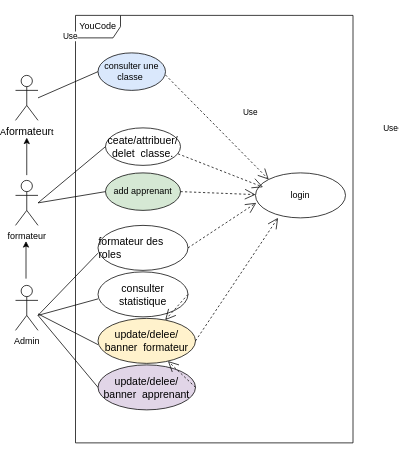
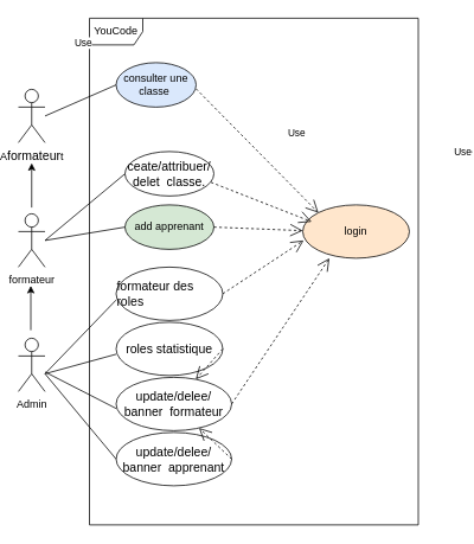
  <mxCell id="0" />
  <mxCell id="1" parent="0" />
  <mxCell id="2" value="YouCode" style="shape=umlFrame;whiteSpace=wrap;html=1;" vertex="1" parent="1"><mxGeometry x="100" y="20" width="370" height="570" as="geometry" /></mxCell>
  <mxCell id="3" value="A&lt;span style=&quot;font-family: &amp;#34;nunito sans&amp;#34; , sans-serif ; font-size: 14px ; text-align: left&quot;&gt;formateur&lt;/span&gt;t" style="shape=umlActor;verticalLabelPosition=bottom;labelBackgroundColor=#ffffff;verticalAlign=top;html=1;" vertex="1" parent="1"><mxGeometry x="20" y="100" width="30" height="60" as="geometry" /></mxCell>
  <mxCell id="4" value="consulter une classe&amp;nbsp;" style="ellipse;whiteSpace=wrap;html=1;fillColor=#dae8fc;" vertex="1" parent="1"><mxGeometry x="130" y="70" width="90" height="50" as="geometry" /></mxCell>
  <mxCell id="5" value="formateur" style="shape=umlActor;verticalLabelPosition=bottom;labelBackgroundColor=#ffffff;verticalAlign=top;html=1;" vertex="1" parent="1"><mxGeometry x="20" y="240" width="30" height="60" as="geometry" /></mxCell>
  <mxCell id="6" value="&lt;span style=&quot;font-family: &amp;#34;nunito sans&amp;#34; , sans-serif ; font-size: 14px ; text-align: left&quot;&gt;ceate/attribuer/ delet&amp;nbsp; classe.&lt;/span&gt;" style="ellipse;whiteSpace=wrap;html=1;" vertex="1" parent="1"><mxGeometry x="140" y="170" width="100" height="50" as="geometry" /></mxCell>
  <mxCell id="7" value="add apprenant" style="ellipse;whiteSpace=wrap;html=1;fillColor=#d5e8d4;" vertex="1" parent="1"><mxGeometry x="140" y="230" width="100" height="50" as="geometry" /></mxCell>
  <mxCell id="8" value="" style="endArrow=none;html=1;" edge="1" parent="1"><mxGeometry width="50" height="50" relative="1" as="geometry"><mxPoint x="50" y="130" as="sourcePoint" /><mxPoint x="130" y="95" as="targetPoint" /></mxGeometry></mxCell>
  <mxCell id="9" value="" style="endArrow=none;html=1;" edge="1" parent="1"><mxGeometry width="50" height="50" relative="1" as="geometry"><mxPoint x="50" y="270" as="sourcePoint" /><mxPoint x="140" y="195" as="targetPoint" /></mxGeometry></mxCell>
  <mxCell id="10" value="" style="endArrow=none;html=1;" edge="1" parent="1"><mxGeometry width="50" height="50" relative="1" as="geometry"><mxPoint x="50" y="270" as="sourcePoint" /><mxPoint x="140" y="255" as="targetPoint" /></mxGeometry></mxCell>
  <mxCell id="11" value="Admin" style="shape=umlActor;verticalLabelPosition=bottom;labelBackgroundColor=#ffffff;verticalAlign=top;html=1;outlineConnect=0;" vertex="1" parent="1"><mxGeometry x="20" y="380" width="30" height="60" as="geometry" /></mxCell>
  <mxCell id="12" value="&lt;div style=&quot;text-align: left&quot;&gt;&lt;span style=&quot;font-size: 14px&quot;&gt;&lt;font face=&quot;Nunito Sans, sans-serif&quot;&gt;formateur des roles&amp;nbsp;&lt;/font&gt;&lt;/span&gt;&lt;/div&gt;" style="ellipse;whiteSpace=wrap;html=1;" vertex="1" parent="1"><mxGeometry x="130" y="300" width="120" height="60" as="geometry" /></mxCell>
- <mxCell id="13" value="&lt;font face=&quot;Nunito Sans, sans-serif&quot;&gt;&lt;span style=&quot;font-size: 14px&quot;&gt;consulter statistique&lt;/span&gt;&lt;/font&gt;" style="ellipse;whiteSpace=wrap;html=1;" vertex="1" parent="1"><mxGeometry x="130" y="362" width="120" height="60" as="geometry" /></mxCell>
- <mxCell id="14" value="&lt;span style=&quot;font-family: &amp;#34;nunito sans&amp;#34; , sans-serif ; font-size: 14px ; text-align: left&quot;&gt;update/delee/&lt;br&gt;banner&amp;nbsp; formateur&lt;/span&gt;" style="ellipse;whiteSpace=wrap;html=1;fillColor=#fff2cc;" vertex="1" parent="1"><mxGeometry x="130" y="424" width="130" height="60" as="geometry" /></mxCell>
- <mxCell id="15" value="&lt;span style=&quot;font-family: &amp;#34;nunito sans&amp;#34; , sans-serif ; font-size: 14px ; text-align: left&quot;&gt;update/delee/&lt;br&gt;banner&amp;nbsp; apprenant&lt;/span&gt;" style="ellipse;whiteSpace=wrap;html=1;fillColor=#e1d5e7;" vertex="1" parent="1"><mxGeometry x="130" y="486" width="130" height="60" as="geometry" /></mxCell>
+ <mxCell id="13" value="&lt;font face=&quot;Nunito Sans, sans-serif&quot;&gt;&lt;span style=&quot;font-size: 14px&quot;&gt;roles statistique&lt;/span&gt;&lt;/font&gt;" style="ellipse;whiteSpace=wrap;html=1;" vertex="1" parent="1"><mxGeometry x="130" y="362" width="120" height="60" as="geometry" /></mxCell>
+ <mxCell id="14" value="&lt;span style=&quot;font-family: &amp;#34;nunito sans&amp;#34; , sans-serif ; font-size: 14px ; text-align: left&quot;&gt;update/delee/&lt;br&gt;banner&amp;nbsp; formateur&lt;/span&gt;" style="ellipse;whiteSpace=wrap;html=1;" vertex="1" parent="1"><mxGeometry x="130" y="424" width="130" height="60" as="geometry" /></mxCell>
+ <mxCell id="15" value="&lt;span style=&quot;font-family: &amp;#34;nunito sans&amp;#34; , sans-serif ; font-size: 14px ; text-align: left&quot;&gt;update/delee/&lt;br&gt;banner&amp;nbsp; apprenant&lt;/span&gt;" style="ellipse;whiteSpace=wrap;html=1;" vertex="1" parent="1"><mxGeometry x="130" y="486" width="130" height="60" as="geometry" /></mxCell>
  <mxCell id="16" value="" style="endArrow=none;html=1;" edge="1" parent="1"><mxGeometry width="50" height="50" relative="1" as="geometry"><mxPoint x="50" y="420" as="sourcePoint" /><mxPoint x="130" y="337" as="targetPoint" /></mxGeometry></mxCell>
  <mxCell id="17" value="" style="endArrow=none;html=1;" edge="1" parent="1"><mxGeometry width="50" height="50" relative="1" as="geometry"><mxPoint x="50" y="420" as="sourcePoint" /><mxPoint x="130" y="398" as="targetPoint" /></mxGeometry></mxCell>
  <mxCell id="18" value="" style="endArrow=none;html=1;" edge="1" parent="1"><mxGeometry width="50" height="50" relative="1" as="geometry"><mxPoint x="50" y="418" as="sourcePoint" /><mxPoint x="130" y="459" as="targetPoint" /></mxGeometry></mxCell>
  <mxCell id="19" value="" style="endArrow=none;html=1;" edge="1" parent="1"><mxGeometry width="50" height="50" relative="1" as="geometry"><mxPoint x="50" y="420" as="sourcePoint" /><mxPoint x="130" y="516" as="targetPoint" /></mxGeometry></mxCell>
- <mxCell id="20" value="login" style="ellipse;whiteSpace=wrap;html=1;" vertex="1" parent="1"><mxGeometry x="340" y="230" width="120" height="60" as="geometry" /></mxCell>
+ <mxCell id="20" value="login" style="ellipse;whiteSpace=wrap;html=1;fillColor=#ffe6cc;" vertex="1" parent="1"><mxGeometry x="340" y="230" width="120" height="60" as="geometry" /></mxCell>
  <mxCell id="21" value="Use" style="endArrow=open;endSize=12;dashed=1;html=1;entryX=0;entryY=0;entryDx=0;entryDy=0;" edge="1" parent="1" target="20"><mxGeometry x="1" y="177" width="160" relative="1" as="geometry"><mxPoint x="220" y="99.5" as="sourcePoint" /><mxPoint x="380" y="99.5" as="targetPoint" /><mxPoint x="37" y="55" as="offset" /></mxGeometry></mxCell>
  <mxCell id="22" value="Use" style="endArrow=open;endSize=12;dashed=1;html=1;exitX=0.967;exitY=0.692;exitDx=0;exitDy=0;exitPerimeter=0;" edge="1" parent="1" source="6"><mxGeometry x="1" y="187" width="160" relative="1" as="geometry"><mxPoint x="230" y="109.5" as="sourcePoint" /><mxPoint x="350" y="249" as="targetPoint" /><mxPoint x="102" y="95" as="offset" /></mxGeometry></mxCell>
  <mxCell id="23" value="Use" style="endArrow=open;endSize=12;dashed=1;html=1;exitX=1;exitY=0.5;exitDx=0;exitDy=0;" edge="1" parent="1" source="7"><mxGeometry x="1" y="201" width="160" relative="1" as="geometry"><mxPoint x="240" y="119.5" as="sourcePoint" /><mxPoint x="340" y="259" as="targetPoint" /><mxPoint x="172" y="112" as="offset" /></mxGeometry></mxCell>
  <mxCell id="24" value="Use" style="endArrow=open;endSize=12;dashed=1;html=1;exitX=1;exitY=0.5;exitDx=0;exitDy=0;" edge="1" parent="1" source="12"><mxGeometry x="1" y="-205" width="160" relative="1" as="geometry"><mxPoint x="250" y="317" as="sourcePoint" /><mxPoint x="341" y="270" as="targetPoint" /><mxPoint x="66" y="-271" as="offset" /></mxGeometry></mxCell>
  <mxCell id="25" value="Use" style="endArrow=open;endSize=12;dashed=1;html=1;exitX=1;exitY=0.5;exitDx=0;exitDy=0;" edge="1" parent="1" source="13" target="14"><mxGeometry x="1" y="-197" width="160" relative="1" as="geometry"><mxPoint x="260" y="139.5" as="sourcePoint" /><mxPoint x="397.156" y="278.998" as="targetPoint" /><mxPoint x="21" y="-248" as="offset" /></mxGeometry></mxCell>
  <mxCell id="26" value="Use" style="endArrow=open;endSize=12;dashed=1;html=1;exitX=1;exitY=0.5;exitDx=0;exitDy=0;" edge="1" parent="1" source="14"><mxGeometry x="1" y="192" width="160" relative="1" as="geometry"><mxPoint x="260" y="402" as="sourcePoint" /><mxPoint x="370" y="290" as="targetPoint" /><Array as="points"><mxPoint x="370" y="290" /></Array><mxPoint x="150" y="-120" as="offset" /></mxGeometry></mxCell>
  <mxCell id="27" value="Use" style="endArrow=open;endSize=12;dashed=1;html=1;exitX=1;exitY=0.5;exitDx=0;exitDy=0;" edge="1" parent="1" source="15" target="14"><mxGeometry x="1" y="-181" width="160" relative="1" as="geometry"><mxPoint x="270" y="412" as="sourcePoint" /><mxPoint x="377.156" y="301.002" as="targetPoint" /><mxPoint x="-15" y="-201" as="offset" /></mxGeometry></mxCell>
  <mxCell id="28" value="" style="endArrow=classic;html=1;" edge="1" parent="1"><mxGeometry width="50" height="50" relative="1" as="geometry"><mxPoint x="35" y="233" as="sourcePoint" /><mxPoint x="35" y="183" as="targetPoint" /></mxGeometry></mxCell>
  <mxCell id="29" value="" style="endArrow=classic;html=1;" edge="1" parent="1"><mxGeometry width="50" height="50" relative="1" as="geometry"><mxPoint x="34" y="371" as="sourcePoint" /><mxPoint x="34" y="321" as="targetPoint" /></mxGeometry></mxCell>
